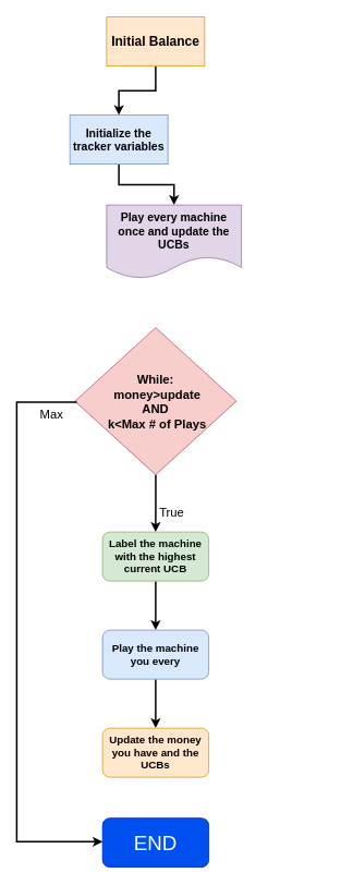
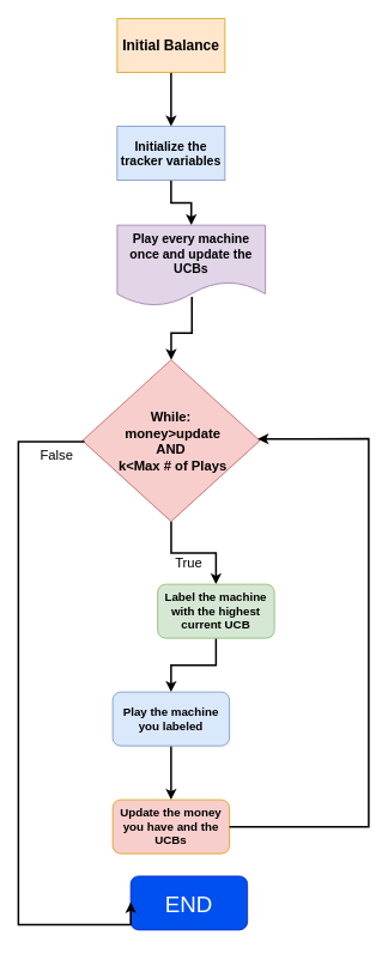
  <mxCell id="0" />
  <mxCell id="1" parent="0" />
  <mxCell id="2" style="edgeStyle=orthogonalEdgeStyle;rounded=0;orthogonalLoop=1;jettySize=auto;html=1;exitX=0.5;exitY=1;exitDx=0;exitDy=0;entryX=0.5;entryY=0;entryDx=0;entryDy=0;strokeWidth=2;" edge="1" parent="1" source="3" target="5"><mxGeometry relative="1" as="geometry" /></mxCell>
  <mxCell id="3" value="&lt;font style=&quot;&quot;&gt;&lt;font style=&quot;font-size: 16px;&quot;&gt;Initial Balance&lt;/font&gt;&lt;br style=&quot;font-size: 13px;&quot;&gt;&lt;/font&gt;" style="whiteSpace=wrap;html=1;fillColor=#ffe6cc;strokeColor=#d79b00;fontSize=13;fontStyle=1;rounded=0;" vertex="1" parent="1"><mxGeometry x="130" y="20" width="120" height="60" as="geometry" /></mxCell>
  <mxCell id="4" style="edgeStyle=orthogonalEdgeStyle;rounded=0;orthogonalLoop=1;jettySize=auto;html=1;exitX=0.5;exitY=1;exitDx=0;exitDy=0;entryX=0.5;entryY=0;entryDx=0;entryDy=0;strokeWidth=2;" edge="1" parent="1" source="5" target="7"><mxGeometry relative="1" as="geometry" /></mxCell>
- <mxCell id="5" value="&lt;font style=&quot;font-size: 14px;&quot;&gt;Initialize the tracker variables&lt;/font&gt;" style="rounded=0;whiteSpace=wrap;html=1;fillColor=#dae8fc;strokeColor=#6c8ebf;fontSize=14;fontStyle=1" vertex="1" parent="1"><mxGeometry x="85" y="140" width="120" height="60" as="geometry" /></mxCell>
+ <mxCell id="5" value="&lt;font style=&quot;font-size: 14px;&quot;&gt;Initialize the tracker variables&lt;/font&gt;" style="rounded=0;whiteSpace=wrap;html=1;fillColor=#dae8fc;strokeColor=#6c8ebf;fontSize=14;fontStyle=1" vertex="1" parent="1"><mxGeometry x="130" y="140" width="120" height="60" as="geometry" /></mxCell>
+ <mxCell id="6" style="edgeStyle=orthogonalEdgeStyle;rounded=0;orthogonalLoop=1;jettySize=auto;html=1;exitX=0.504;exitY=0.888;exitDx=0;exitDy=0;exitPerimeter=0;strokeWidth=2;" edge="1" parent="1" source="7" target="9"><mxGeometry relative="1" as="geometry" /></mxCell>
  <mxCell id="7" value="&lt;font style=&quot;font-size: 14px;&quot;&gt;Play every machine once and update the UCBs&lt;/font&gt;" style="shape=document;whiteSpace=wrap;html=1;boundedLbl=1;fillColor=#e1d5e7;strokeColor=#9673a6;fontSize=13;fontStyle=1" vertex="1" parent="1"><mxGeometry x="130" y="250" width="165" height="90" as="geometry" /></mxCell>
  <mxCell id="8" style="edgeStyle=orthogonalEdgeStyle;rounded=0;orthogonalLoop=1;jettySize=auto;html=1;entryX=0.5;entryY=0;entryDx=0;entryDy=0;strokeWidth=2;" edge="1" parent="1" source="9" target="11"><mxGeometry relative="1" as="geometry" /></mxCell>
  <mxCell id="9" value="While:&lt;br style=&quot;font-size: 15px;&quot;&gt;&amp;nbsp;money&amp;gt;update &lt;br style=&quot;font-size: 15px;&quot;&gt;AND&lt;br style=&quot;font-size: 15px;&quot;&gt;&amp;nbsp;k&amp;lt;Max # of Plays" style="rhombus;whiteSpace=wrap;html=1;fillColor=#f8cecc;strokeColor=#b85450;fontSize=15;fontStyle=1" vertex="1" parent="1"><mxGeometry x="91.25" y="400" width="197.5" height="180" as="geometry" /></mxCell>
  <mxCell id="10" style="edgeStyle=orthogonalEdgeStyle;rounded=0;orthogonalLoop=1;jettySize=auto;html=1;entryX=0.5;entryY=0;entryDx=0;entryDy=0;strokeWidth=2;" edge="1" parent="1" source="11" target="13"><mxGeometry relative="1" as="geometry" /></mxCell>
- <mxCell id="11" value="Label the machine with the highest current UCB" style="rounded=1;whiteSpace=wrap;html=1;fillColor=#d5e8d4;strokeColor=#82b366;fontSize=13;fontStyle=1" vertex="1" parent="1"><mxGeometry x="125" y="650" width="130" height="60" as="geometry" /></mxCell>
+ <mxCell id="11" value="Label the machine with the highest current UCB" style="rounded=1;whiteSpace=wrap;html=1;fillColor=#d5e8d4;strokeColor=#82b366;fontSize=13;fontStyle=1" vertex="1" parent="1"><mxGeometry x="175" y="650" width="130" height="60" as="geometry" /></mxCell>
  <mxCell id="12" style="edgeStyle=orthogonalEdgeStyle;rounded=0;orthogonalLoop=1;jettySize=auto;html=1;exitX=0.5;exitY=1;exitDx=0;exitDy=0;entryX=0.5;entryY=0;entryDx=0;entryDy=0;strokeWidth=2;" edge="1" parent="1" source="13" target="14"><mxGeometry relative="1" as="geometry" /></mxCell>
- <mxCell id="13" value="Play the machine you every" style="rounded=1;whiteSpace=wrap;html=1;fillColor=#dae8fc;strokeColor=#6c8ebf;fontSize=13;fontStyle=1" vertex="1" parent="1"><mxGeometry x="125" y="770" width="130" height="60" as="geometry" /></mxCell>
- <mxCell id="14" value="Update the money you have and the UCBs" style="rounded=1;whiteSpace=wrap;html=1;fillColor=#ffe6cc;strokeColor=#d79b00;fontSize=13;fontStyle=1" vertex="1" parent="1"><mxGeometry x="125" y="890" width="130" height="60" as="geometry" /></mxCell>
- <mxCell id="16" value="END" style="rounded=1;whiteSpace=wrap;html=1;fillColor=#0050ef;strokeColor=#001DBC;fontColor=#ffffff;fontSize=25;" vertex="1" parent="1"><mxGeometry x="125" y="1000" width="130" height="60" as="geometry" /></mxCell>
+ <mxCell id="13" value="Play the machine you labeled" style="rounded=1;whiteSpace=wrap;html=1;fillColor=#dae8fc;strokeColor=#6c8ebf;fontSize=13;fontStyle=1" vertex="1" parent="1"><mxGeometry x="125" y="770" width="130" height="60" as="geometry" /></mxCell>
+ <mxCell id="14" value="Update the money you have and the UCBs" style="rounded=1;whiteSpace=wrap;html=1;fillColor=#f8cecc;strokeColor=#d79b00;fontSize=13;fontStyle=1;" vertex="1" parent="1"><mxGeometry x="125" y="890" width="130" height="60" as="geometry" /></mxCell>
+ <mxCell id="15" style="edgeStyle=orthogonalEdgeStyle;rounded=0;orthogonalLoop=1;jettySize=auto;html=1;exitX=1;exitY=0.5;exitDx=0;exitDy=0;entryX=0.988;entryY=0.489;entryDx=0;entryDy=0;entryPerimeter=0;strokeWidth=2;" edge="1" parent="1" source="14" target="9"><mxGeometry relative="1" as="geometry"><Array as="points"><mxPoint x="410" y="920" /><mxPoint x="410" y="488" /></Array></mxGeometry></mxCell>
+ <mxCell id="16" value="END" style="rounded=1;whiteSpace=wrap;html=1;fillColor=#0050ef;strokeColor=#001DBC;fontColor=#ffffff;fontSize=25;" vertex="1" parent="1"><mxGeometry x="145" y="975" width="130" height="60" as="geometry" /></mxCell>
  <mxCell id="17" style="edgeStyle=orthogonalEdgeStyle;rounded=0;orthogonalLoop=1;jettySize=auto;html=1;entryX=0.001;entryY=0.482;entryDx=0;entryDy=0;entryPerimeter=0;strokeWidth=2;" edge="1" parent="1" target="16"><mxGeometry relative="1" as="geometry"><mxPoint x="92.5" y="490" as="sourcePoint" /><mxPoint x="27.11" y="943.48" as="targetPoint" /><Array as="points"><mxPoint x="93" y="491" /><mxPoint x="20" y="491" /><mxPoint x="20" y="1029" /></Array></mxGeometry></mxCell>
  <mxCell id="18" value="True" style="text;html=1;strokeColor=none;fillColor=none;align=center;verticalAlign=middle;whiteSpace=wrap;rounded=0;fontSize=15;" vertex="1" parent="1"><mxGeometry x="180" y="611" width="60" height="30" as="geometry" /></mxCell>
- <mxCell id="19" value="Max" style="text;html=1;strokeColor=none;fillColor=none;align=center;verticalAlign=middle;whiteSpace=wrap;rounded=0;fontSize=15;" vertex="1" parent="1"><mxGeometry x="32.5" y="490" width="60" height="30" as="geometry" /></mxCell>
+ <mxCell id="19" value="False" style="text;html=1;strokeColor=none;fillColor=none;align=center;verticalAlign=middle;whiteSpace=wrap;rounded=0;fontSize=15;" vertex="1" parent="1"><mxGeometry x="32.5" y="490" width="60" height="30" as="geometry" /></mxCell>
